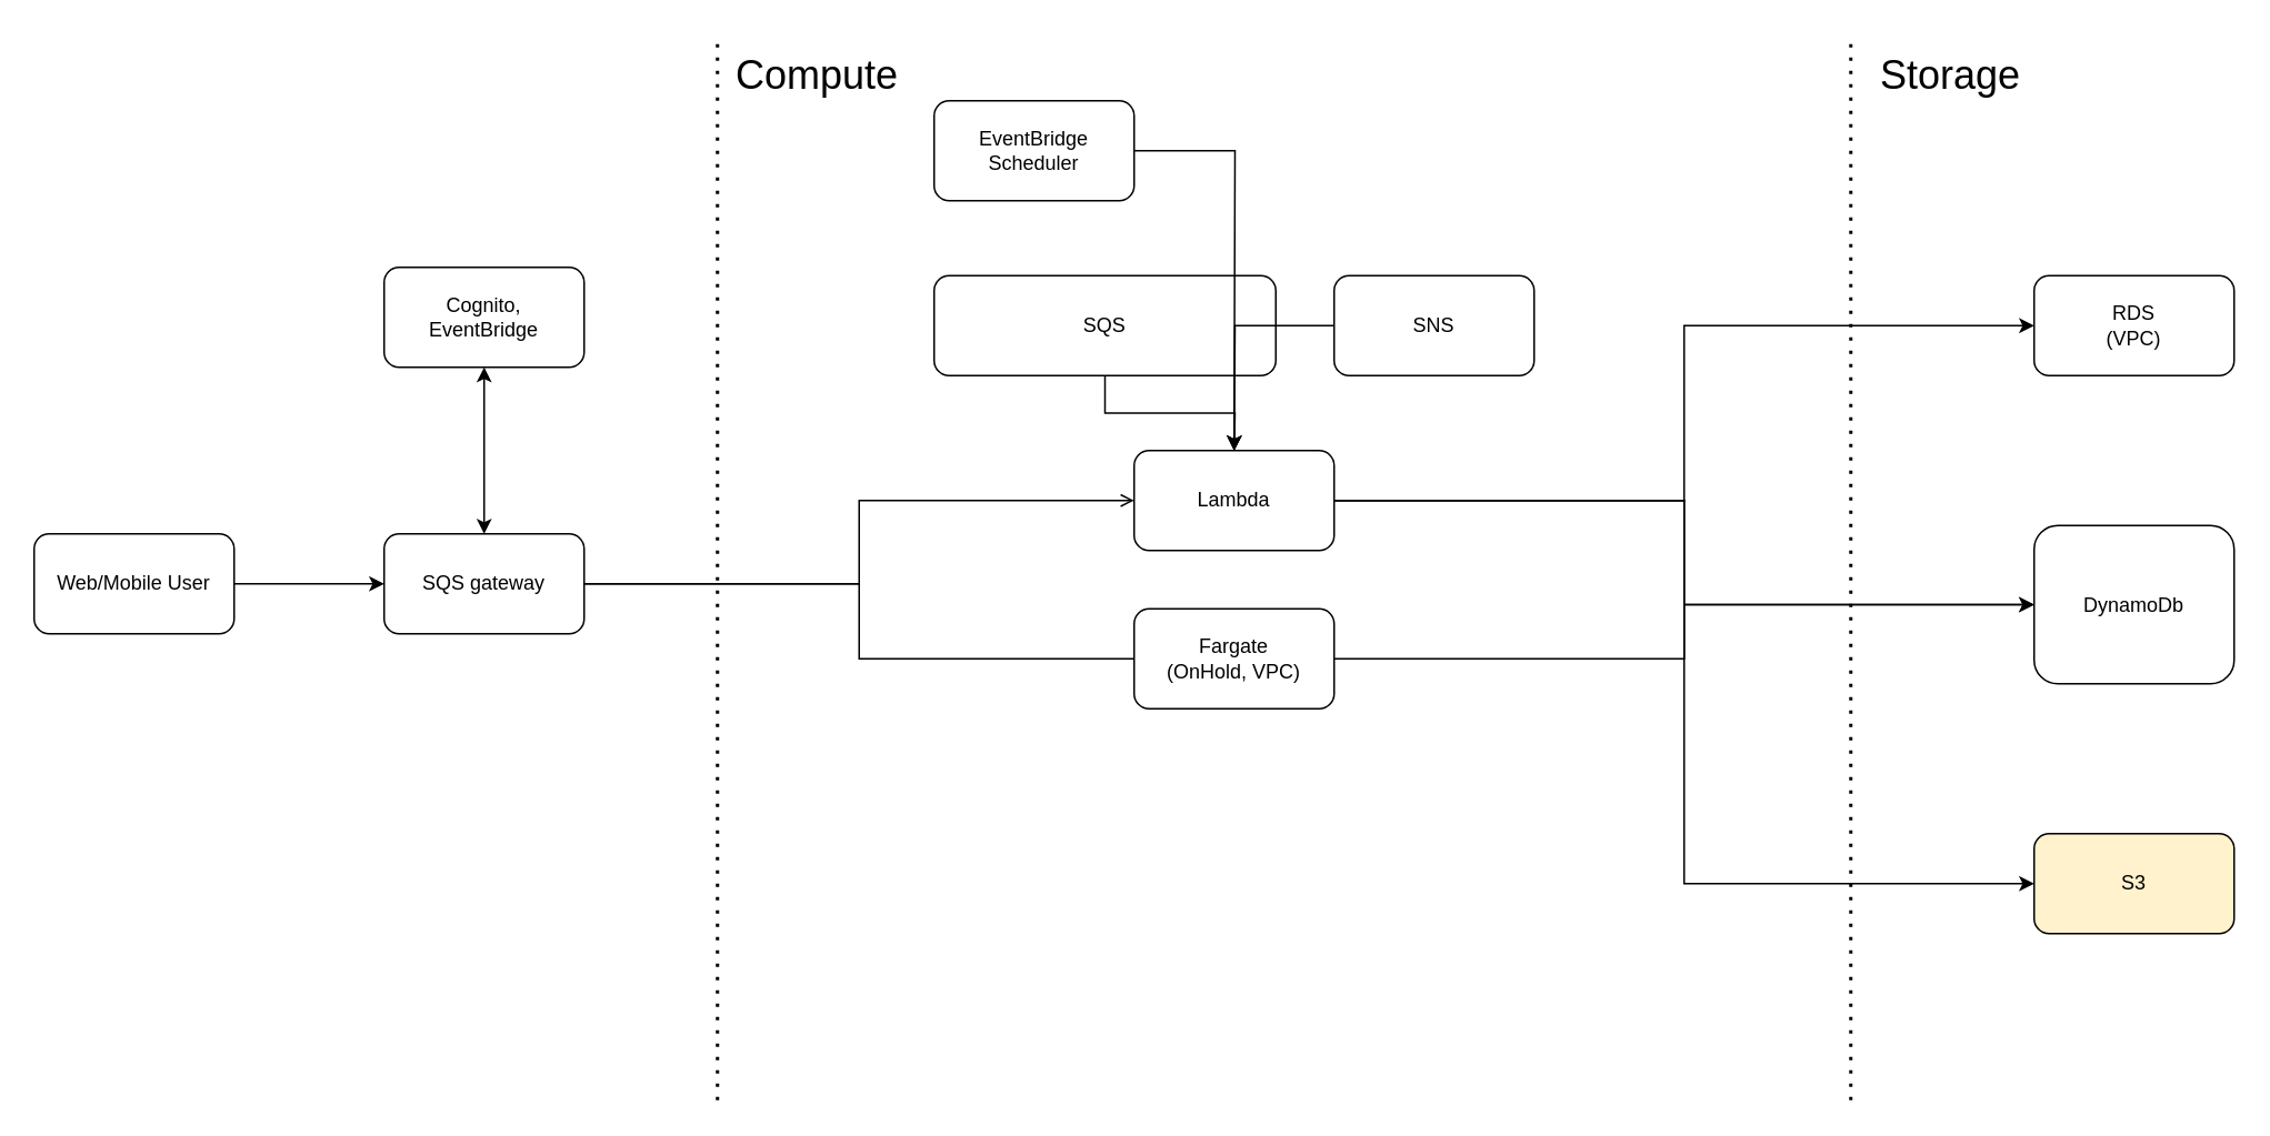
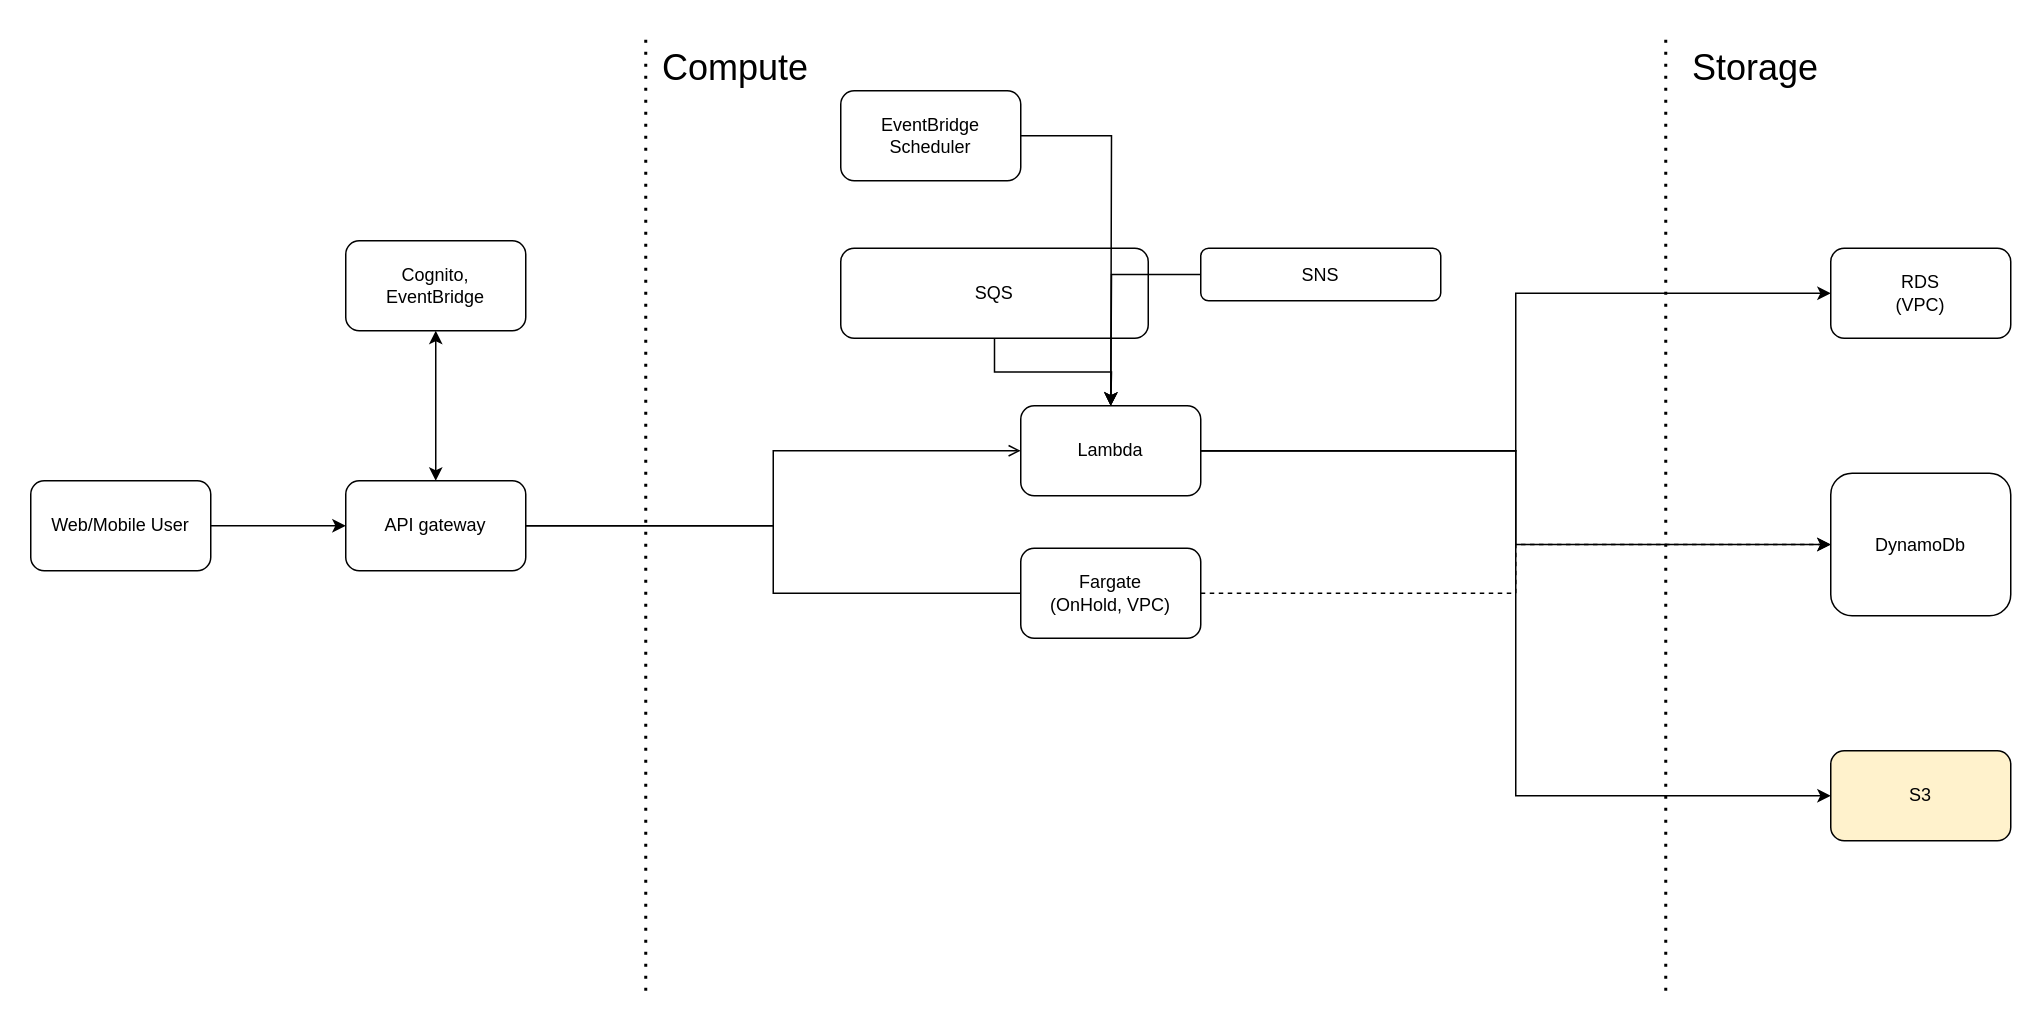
  <mxCell id="0" />
  <mxCell id="1" parent="0" />
  <mxCell id="2" style="edgeStyle=orthogonalEdgeStyle;rounded=0;orthogonalLoop=1;jettySize=auto;html=1;entryX=0;entryY=0.5;entryDx=0;entryDy=0;" edge="1" parent="1" source="3" target="6"><mxGeometry relative="1" as="geometry" /></mxCell>
  <mxCell id="3" value="Web/Mobile User" style="rounded=1;whiteSpace=wrap;html=1;" vertex="1" parent="1"><mxGeometry x="20" y="320" width="120" height="60" as="geometry" /></mxCell>
  <mxCell id="4" style="edgeStyle=orthogonalEdgeStyle;rounded=0;orthogonalLoop=1;jettySize=auto;html=1;entryX=0;entryY=0.5;entryDx=0;entryDy=0;endArrow=open;" edge="1" parent="1" source="6" target="12"><mxGeometry relative="1" as="geometry" /></mxCell>
  <mxCell id="5" style="edgeStyle=orthogonalEdgeStyle;rounded=0;orthogonalLoop=1;jettySize=auto;html=1;endArrow=none;" edge="1" parent="1" source="6" target="14"><mxGeometry relative="1" as="geometry" /></mxCell>
- <mxCell id="6" value="SQS gateway" style="rounded=1;whiteSpace=wrap;html=1;" vertex="1" parent="1"><mxGeometry x="230" y="320" width="120" height="60" as="geometry" /></mxCell>
+ <mxCell id="6" value="API gateway" style="rounded=1;whiteSpace=wrap;html=1;" vertex="1" parent="1"><mxGeometry x="230" y="320" width="120" height="60" as="geometry" /></mxCell>
  <mxCell id="7" value="Cognito,&lt;br&gt;EventBridge" style="rounded=1;whiteSpace=wrap;html=1;" vertex="1" parent="1"><mxGeometry x="230" y="160" width="120" height="60" as="geometry" /></mxCell>
  <mxCell id="8" value="" style="endArrow=classic;startArrow=classic;html=1;rounded=0;entryX=0.5;entryY=1;entryDx=0;entryDy=0;exitX=0.5;exitY=0;exitDx=0;exitDy=0;" edge="1" parent="1" source="6" target="7"><mxGeometry width="50" height="50" relative="1" as="geometry"><mxPoint x="260" y="330" as="sourcePoint" /><mxPoint x="310" y="280" as="targetPoint" /></mxGeometry></mxCell>
  <mxCell id="9" style="edgeStyle=orthogonalEdgeStyle;rounded=0;orthogonalLoop=1;jettySize=auto;html=1;" edge="1" parent="1" source="12" target="16"><mxGeometry relative="1" as="geometry" /></mxCell>
  <mxCell id="10" style="edgeStyle=orthogonalEdgeStyle;rounded=0;orthogonalLoop=1;jettySize=auto;html=1;entryX=0;entryY=0.5;entryDx=0;entryDy=0;" edge="1" parent="1" source="12" target="15"><mxGeometry relative="1" as="geometry" /></mxCell>
  <mxCell id="11" style="edgeStyle=orthogonalEdgeStyle;rounded=0;orthogonalLoop=1;jettySize=auto;html=1;entryX=0;entryY=0.5;entryDx=0;entryDy=0;" edge="1" parent="1" source="12" target="17"><mxGeometry relative="1" as="geometry" /></mxCell>
  <mxCell id="12" value="Lambda" style="rounded=1;whiteSpace=wrap;html=1;" vertex="1" parent="1"><mxGeometry x="680" y="270" width="120" height="60" as="geometry" /></mxCell>
- <mxCell id="13" style="edgeStyle=orthogonalEdgeStyle;rounded=0;orthogonalLoop=1;jettySize=auto;html=1;entryX=0;entryY=0.5;entryDx=0;entryDy=0;" edge="1" parent="1" source="14" target="16"><mxGeometry relative="1" as="geometry" /></mxCell>
+ <mxCell id="13" style="edgeStyle=orthogonalEdgeStyle;rounded=0;orthogonalLoop=1;jettySize=auto;html=1;entryX=0;entryY=0.5;entryDx=0;entryDy=0;dashed=1;" edge="1" parent="1" source="14" target="16"><mxGeometry relative="1" as="geometry" /></mxCell>
  <mxCell id="14" value="Fargate&lt;br&gt;(OnHold, VPC)" style="rounded=1;whiteSpace=wrap;html=1;" vertex="1" parent="1"><mxGeometry x="680" y="365" width="120" height="60" as="geometry" /></mxCell>
  <mxCell id="15" value="RDS &lt;br&gt;(VPC)" style="rounded=1;whiteSpace=wrap;html=1;" vertex="1" parent="1"><mxGeometry x="1220" y="165" width="120" height="60" as="geometry" /></mxCell>
  <mxCell id="16" value="DynamoDb" style="rounded=1;whiteSpace=wrap;html=1;" vertex="1" parent="1"><mxGeometry x="1220" y="315" width="120" height="95" as="geometry" /></mxCell>
  <mxCell id="17" value="S3" style="rounded=1;whiteSpace=wrap;html=1;fillColor=#fff2cc;" vertex="1" parent="1"><mxGeometry x="1220" y="500" width="120" height="60" as="geometry" /></mxCell>
  <mxCell id="18" style="edgeStyle=orthogonalEdgeStyle;rounded=0;orthogonalLoop=1;jettySize=auto;html=1;" edge="1" parent="1" source="19"><mxGeometry relative="1" as="geometry"><mxPoint x="740" y="270" as="targetPoint" /></mxGeometry></mxCell>
  <mxCell id="19" value="SQS" style="rounded=1;whiteSpace=wrap;html=1;" vertex="1" parent="1"><mxGeometry x="560" y="165" width="205" height="60" as="geometry" /></mxCell>
  <mxCell id="20" style="edgeStyle=orthogonalEdgeStyle;rounded=0;orthogonalLoop=1;jettySize=auto;html=1;" edge="1" parent="1" source="21"><mxGeometry relative="1" as="geometry"><mxPoint x="740" y="270" as="targetPoint" /></mxGeometry></mxCell>
- <mxCell id="21" value="SNS" style="rounded=1;whiteSpace=wrap;html=1;" vertex="1" parent="1"><mxGeometry x="800" y="165" width="120" height="60" as="geometry" /></mxCell>
+ <mxCell id="21" value="SNS" style="rounded=1;whiteSpace=wrap;html=1;" vertex="1" parent="1"><mxGeometry x="800" y="165" width="160" height="35" as="geometry" /></mxCell>
  <mxCell id="22" style="edgeStyle=orthogonalEdgeStyle;rounded=0;orthogonalLoop=1;jettySize=auto;html=1;" edge="1" parent="1" source="23"><mxGeometry relative="1" as="geometry"><mxPoint x="740" y="270" as="targetPoint" /></mxGeometry></mxCell>
  <mxCell id="23" value="EventBridge Scheduler" style="rounded=1;whiteSpace=wrap;html=1;" vertex="1" parent="1"><mxGeometry x="560" y="60" width="120" height="60" as="geometry" /></mxCell>
  <mxCell id="24" value="" style="endArrow=none;dashed=1;html=1;dashPattern=1 3;strokeWidth=2;rounded=0;" edge="1" parent="1"><mxGeometry width="50" height="50" relative="1" as="geometry"><mxPoint x="430" y="660" as="sourcePoint" /><mxPoint x="430" y="20" as="targetPoint" /></mxGeometry></mxCell>
  <mxCell id="25" value="" style="endArrow=none;dashed=1;html=1;dashPattern=1 3;strokeWidth=2;rounded=1;curved=0;" edge="1" parent="1"><mxGeometry width="50" height="50" relative="1" as="geometry"><mxPoint x="1110" y="660" as="sourcePoint" /><mxPoint x="1110" y="20" as="targetPoint" /></mxGeometry></mxCell>
  <mxCell id="26" value="&lt;font style=&quot;font-size: 24px;&quot;&gt;Storage&lt;/font&gt;" style="text;html=1;align=center;verticalAlign=middle;whiteSpace=wrap;rounded=0;" vertex="1" parent="1"><mxGeometry x="1110" y="30" width="120" height="30" as="geometry" /></mxCell>
  <mxCell id="27" value="&lt;font style=&quot;font-size: 24px;&quot;&gt;Compute&lt;/font&gt;" style="text;html=1;align=center;verticalAlign=middle;whiteSpace=wrap;rounded=0;" vertex="1" parent="1"><mxGeometry x="430" y="30" width="120" height="30" as="geometry" /></mxCell>
